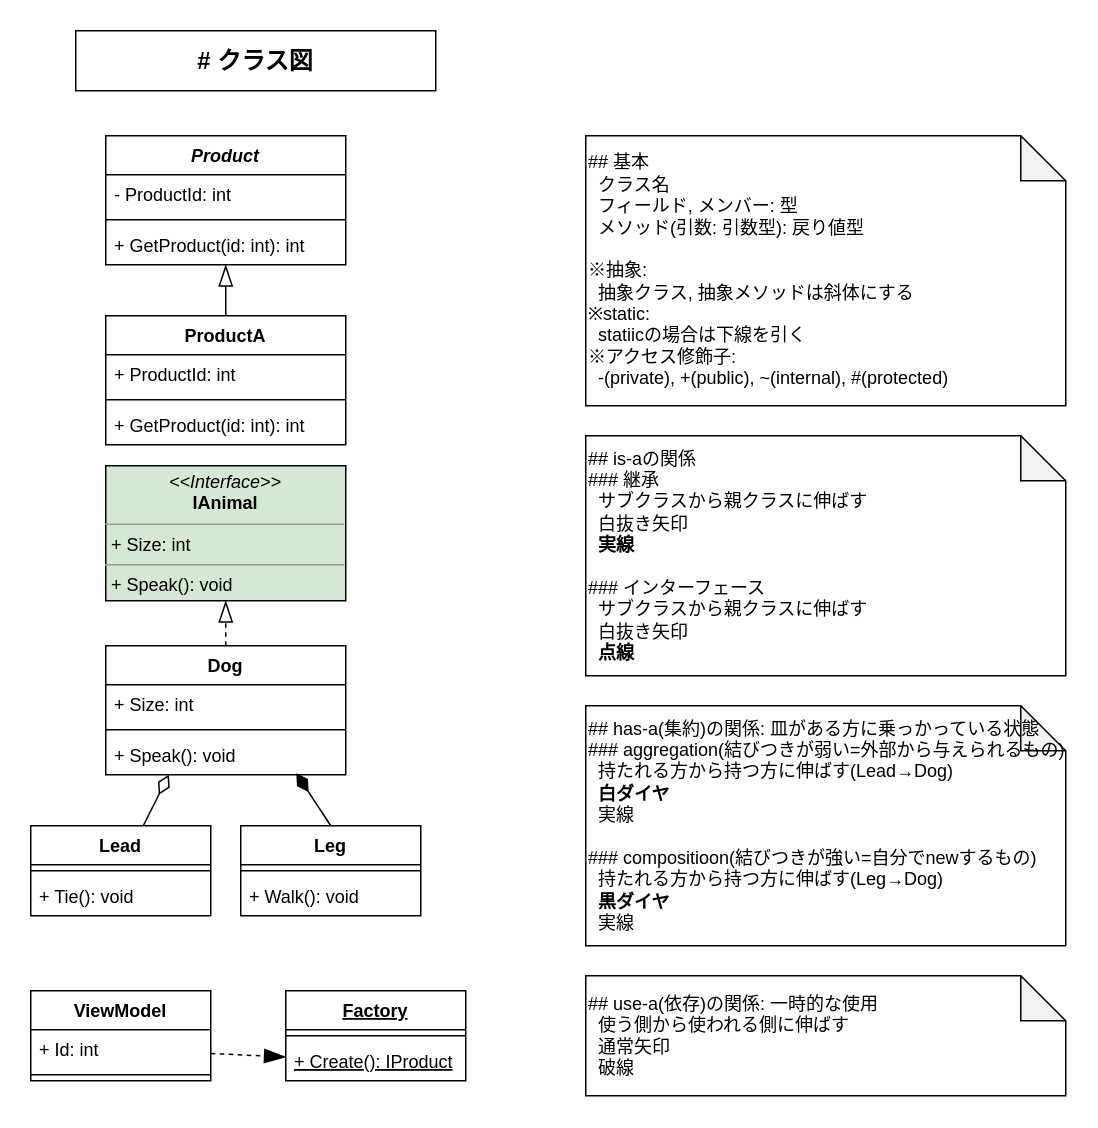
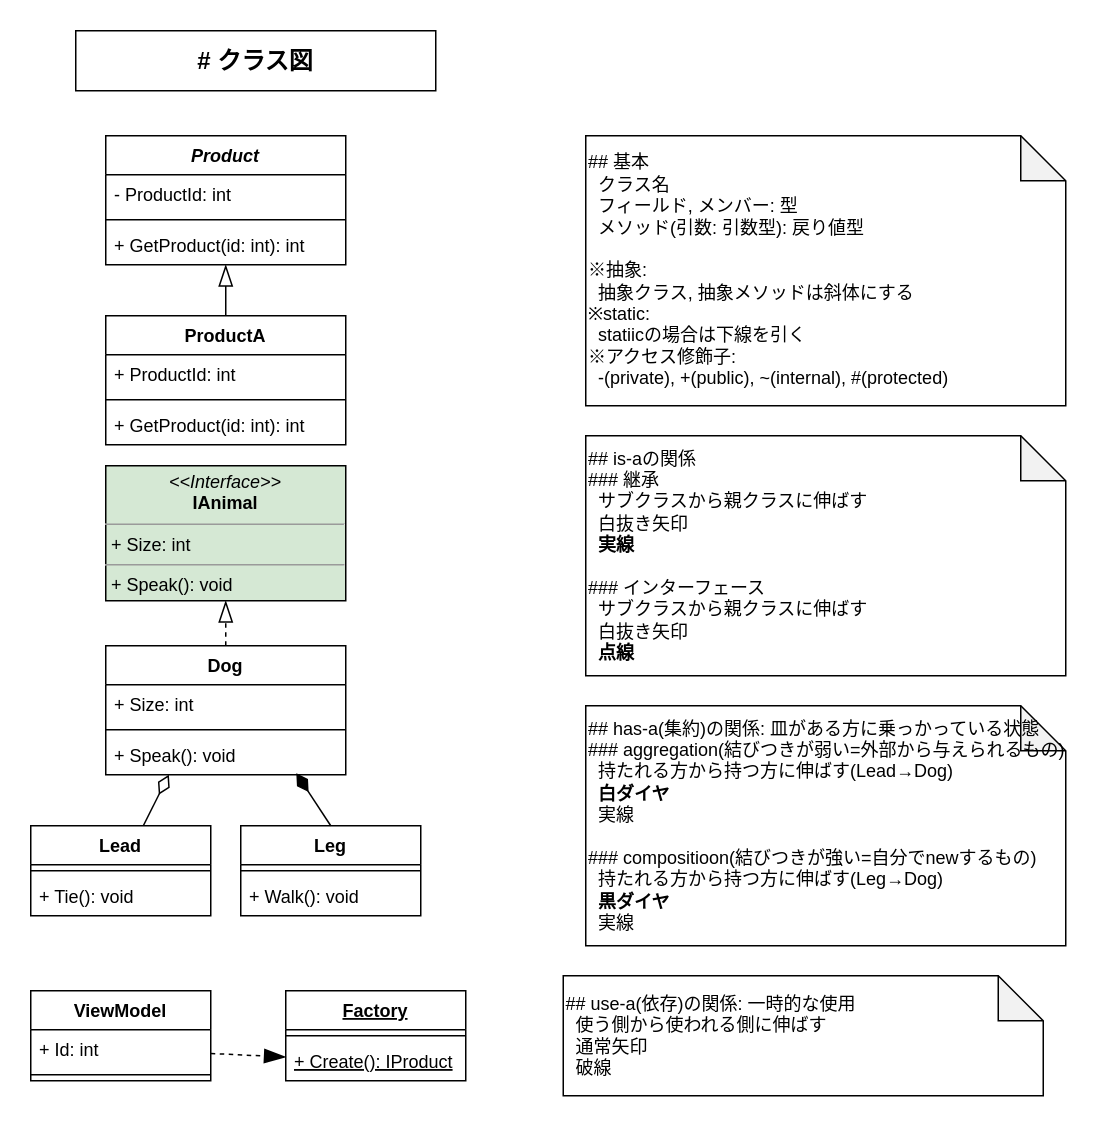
  <mxCell id="0" />
  <mxCell id="1" parent="0" />
  <mxCell id="2" value="Product" style="swimlane;fontStyle=3;align=center;verticalAlign=top;childLayout=stackLayout;horizontal=1;startSize=26;horizontalStack=0;resizeParent=1;resizeParentMax=0;resizeLast=0;collapsible=1;marginBottom=0;" parent="1" vertex="1"><mxGeometry x="70" y="90" width="160" height="86" as="geometry"><mxRectangle x="360" y="380" width="100" height="30" as="alternateBounds" /></mxGeometry></mxCell>
  <mxCell id="3" value="- ProductId: int" style="text;strokeColor=none;fillColor=none;align=left;verticalAlign=top;spacingLeft=4;spacingRight=4;overflow=hidden;rotatable=0;points=[[0,0.5],[1,0.5]];portConstraint=eastwest;" parent="2" vertex="1"><mxGeometry y="26" width="160" height="26" as="geometry" /></mxCell>
  <mxCell id="4" value="" style="line;strokeWidth=1;fillColor=none;align=left;verticalAlign=middle;spacingTop=-1;spacingLeft=3;spacingRight=3;rotatable=0;labelPosition=right;points=[];portConstraint=eastwest;strokeColor=inherit;" parent="2" vertex="1"><mxGeometry y="52" width="160" height="8" as="geometry" /></mxCell>
  <mxCell id="5" value="+ GetProduct(id: int): int" style="text;strokeColor=none;fillColor=none;align=left;verticalAlign=top;spacingLeft=4;spacingRight=4;overflow=hidden;rotatable=0;points=[[0,0.5],[1,0.5]];portConstraint=eastwest;" parent="2" vertex="1"><mxGeometry y="60" width="160" height="26" as="geometry" /></mxCell>
  <mxCell id="6" value="## 基本&lt;br&gt;&amp;nbsp; クラス名&lt;br&gt;&amp;nbsp; フィールド, メンバー: 型&lt;br&gt;&amp;nbsp; メソッド(引数: 引数型): 戻り値型&lt;br&gt;&lt;br&gt;※抽象: &lt;br&gt;&amp;nbsp; 抽象クラス, 抽象メソッドは斜体にする&lt;br&gt;※static:&lt;br&gt;&amp;nbsp; statiicの場合は下線を引く&lt;br&gt;※アクセス修飾子:&lt;br&gt;&amp;nbsp; -(private), +(public), ~(internal), #(protected)" style="shape=note;whiteSpace=wrap;html=1;backgroundOutline=1;darkOpacity=0.05;align=left;" parent="1" vertex="1"><mxGeometry x="390" y="90" width="320" height="180" as="geometry" /></mxCell>
  <mxCell id="7" value="&lt;b style=&quot;font-size: 16px;&quot;&gt;# クラス図&lt;/b&gt;" style="rounded=0;whiteSpace=wrap;html=1;fontSize=16;" parent="1" vertex="1"><mxGeometry x="50" y="20" width="240" height="40" as="geometry" /></mxCell>
  <mxCell id="8" value="" style="edgeStyle=none;html=1;fontSize=16;endArrow=blockThin;endFill=0;endSize=12;" parent="1" source="9" target="5" edge="1"><mxGeometry relative="1" as="geometry" /></mxCell>
  <mxCell id="9" value="ProductA" style="swimlane;fontStyle=1;align=center;verticalAlign=top;childLayout=stackLayout;horizontal=1;startSize=26;horizontalStack=0;resizeParent=1;resizeParentMax=0;resizeLast=0;collapsible=1;marginBottom=0;" parent="1" vertex="1"><mxGeometry x="70" y="210" width="160" height="86" as="geometry"><mxRectangle x="360" y="380" width="100" height="30" as="alternateBounds" /></mxGeometry></mxCell>
  <mxCell id="10" value="+ ProductId: int" style="text;strokeColor=none;fillColor=none;align=left;verticalAlign=top;spacingLeft=4;spacingRight=4;overflow=hidden;rotatable=0;points=[[0,0.5],[1,0.5]];portConstraint=eastwest;" parent="9" vertex="1"><mxGeometry y="26" width="160" height="26" as="geometry" /></mxCell>
  <mxCell id="11" value="" style="line;strokeWidth=1;fillColor=none;align=left;verticalAlign=middle;spacingTop=-1;spacingLeft=3;spacingRight=3;rotatable=0;labelPosition=right;points=[];portConstraint=eastwest;strokeColor=inherit;" parent="9" vertex="1"><mxGeometry y="52" width="160" height="8" as="geometry" /></mxCell>
  <mxCell id="12" value="+ GetProduct(id: int): int" style="text;strokeColor=none;fillColor=none;align=left;verticalAlign=top;spacingLeft=4;spacingRight=4;overflow=hidden;rotatable=0;points=[[0,0.5],[1,0.5]];portConstraint=eastwest;" parent="9" vertex="1"><mxGeometry y="60" width="160" height="26" as="geometry" /></mxCell>
  <mxCell id="13" value="## is-aの関係&lt;br&gt;### 継承&lt;br&gt;&amp;nbsp; サブクラスから親クラスに伸ばす&lt;br&gt;&amp;nbsp; 白抜き矢印&lt;br&gt;&lt;b&gt;&amp;nbsp; 実線&lt;br&gt;&lt;/b&gt;&lt;br&gt;### インターフェース&lt;br style=&quot;border-color: var(--border-color);&quot;&gt;&amp;nbsp; サブクラスから親クラスに伸ばす&lt;br style=&quot;border-color: var(--border-color);&quot;&gt;&amp;nbsp; 白抜き矢印&lt;br style=&quot;border-color: var(--border-color);&quot;&gt;&lt;b&gt;&amp;nbsp; 点線&lt;/b&gt;" style="shape=note;whiteSpace=wrap;html=1;backgroundOutline=1;darkOpacity=0.05;align=left;" parent="1" vertex="1"><mxGeometry x="390" y="290" width="320" height="160" as="geometry" /></mxCell>
  <mxCell id="14" value="&lt;p style=&quot;margin:0px;margin-top:4px;text-align:center;&quot;&gt;&lt;i&gt;&amp;lt;&amp;lt;Interface&amp;gt;&amp;gt;&lt;/i&gt;&lt;br&gt;&lt;b&gt;IAnimal&lt;/b&gt;&lt;/p&gt;&lt;hr size=&quot;1&quot;&gt;&lt;p style=&quot;margin:0px;margin-left:4px;&quot;&gt;+ Size: int&lt;br&gt;&lt;/p&gt;&lt;hr size=&quot;1&quot;&gt;&lt;p style=&quot;margin:0px;margin-left:4px;&quot;&gt;+ Speak(): void&lt;br&gt;&lt;/p&gt;" style="verticalAlign=top;align=left;overflow=fill;fontSize=12;fontFamily=Helvetica;html=1;fillColor=#d5e8d4;" parent="1" vertex="1"><mxGeometry x="70" y="310" width="160" height="90" as="geometry" /></mxCell>
  <mxCell id="15" value="" style="edgeStyle=none;html=1;fontSize=16;endArrow=blockThin;endFill=0;endSize=12;dashed=1;" parent="1" source="16" target="14" edge="1"><mxGeometry relative="1" as="geometry" /></mxCell>
  <mxCell id="16" value="Dog" style="swimlane;fontStyle=1;align=center;verticalAlign=top;childLayout=stackLayout;horizontal=1;startSize=26;horizontalStack=0;resizeParent=1;resizeParentMax=0;resizeLast=0;collapsible=1;marginBottom=0;" parent="1" vertex="1"><mxGeometry x="70" y="430" width="160" height="86" as="geometry"><mxRectangle x="360" y="380" width="100" height="30" as="alternateBounds" /></mxGeometry></mxCell>
  <mxCell id="17" value="+ Size: int" style="text;strokeColor=none;fillColor=none;align=left;verticalAlign=top;spacingLeft=4;spacingRight=4;overflow=hidden;rotatable=0;points=[[0,0.5],[1,0.5]];portConstraint=eastwest;" parent="16" vertex="1"><mxGeometry y="26" width="160" height="26" as="geometry" /></mxCell>
  <mxCell id="18" value="" style="line;strokeWidth=1;fillColor=none;align=left;verticalAlign=middle;spacingTop=-1;spacingLeft=3;spacingRight=3;rotatable=0;labelPosition=right;points=[];portConstraint=eastwest;strokeColor=inherit;" parent="16" vertex="1"><mxGeometry y="52" width="160" height="8" as="geometry" /></mxCell>
  <mxCell id="19" value="+ Speak(): void" style="text;strokeColor=none;fillColor=none;align=left;verticalAlign=top;spacingLeft=4;spacingRight=4;overflow=hidden;rotatable=0;points=[[0,0.5],[1,0.5]];portConstraint=eastwest;" parent="16" vertex="1"><mxGeometry y="60" width="160" height="26" as="geometry" /></mxCell>
  <mxCell id="20" value="" style="edgeStyle=none;html=1;fontSize=16;endArrow=diamondThin;endFill=0;endSize=12;entryX=0.263;entryY=1;entryDx=0;entryDy=0;entryPerimeter=0;" parent="1" source="21" target="19" edge="1"><mxGeometry relative="1" as="geometry" /></mxCell>
  <mxCell id="21" value="Lead" style="swimlane;fontStyle=1;align=center;verticalAlign=top;childLayout=stackLayout;horizontal=1;startSize=26;horizontalStack=0;resizeParent=1;resizeParentMax=0;resizeLast=0;collapsible=1;marginBottom=0;" parent="1" vertex="1"><mxGeometry x="20" y="550" width="120" height="60" as="geometry"><mxRectangle x="360" y="380" width="100" height="30" as="alternateBounds" /></mxGeometry></mxCell>
  <mxCell id="22" value="" style="line;strokeWidth=1;fillColor=none;align=left;verticalAlign=middle;spacingTop=-1;spacingLeft=3;spacingRight=3;rotatable=0;labelPosition=right;points=[];portConstraint=eastwest;strokeColor=inherit;" parent="21" vertex="1"><mxGeometry y="26" width="120" height="8" as="geometry" /></mxCell>
  <mxCell id="23" value="+ Tie(): void" style="text;strokeColor=none;fillColor=none;align=left;verticalAlign=top;spacingLeft=4;spacingRight=4;overflow=hidden;rotatable=0;points=[[0,0.5],[1,0.5]];portConstraint=eastwest;" parent="21" vertex="1"><mxGeometry y="34" width="120" height="26" as="geometry" /></mxCell>
  <mxCell id="24" value="## has-a(集約)の関係: 皿がある方に乗っかっている状態&lt;br&gt;### aggregation(結びつきが弱い=外部から与えられるもの)&lt;br&gt;&amp;nbsp; 持たれる方から持つ方に伸ばす(Lead→Dog)&lt;br&gt;&lt;b&gt;&amp;nbsp; 白ダイヤ&lt;br&gt;&lt;/b&gt;&amp;nbsp; 実線&lt;br&gt;&lt;br&gt;### compositioon(結びつきが強い=自分でnewするもの)&lt;br&gt;&amp;nbsp;&amp;nbsp;&lt;span style=&quot;border-color: var(--border-color);&quot;&gt;持たれる方から持つ方に伸ばす(Leg→Dog)&lt;/span&gt;&lt;br style=&quot;border-color: var(--border-color);&quot;&gt;&lt;b&gt;&amp;nbsp; 黒ダイヤ&lt;br style=&quot;border-color: var(--border-color);&quot;&gt;&lt;/b&gt;&amp;nbsp; 実線" style="shape=note;whiteSpace=wrap;html=1;backgroundOutline=1;darkOpacity=0.05;align=left;" parent="1" vertex="1"><mxGeometry x="390" y="470" width="320" height="160" as="geometry" /></mxCell>
  <mxCell id="25" value="Leg" style="swimlane;fontStyle=1;align=center;verticalAlign=top;childLayout=stackLayout;horizontal=1;startSize=26;horizontalStack=0;resizeParent=1;resizeParentMax=0;resizeLast=0;collapsible=1;marginBottom=0;" parent="1" vertex="1"><mxGeometry x="160" y="550" width="120" height="60" as="geometry"><mxRectangle x="360" y="380" width="100" height="30" as="alternateBounds" /></mxGeometry></mxCell>
  <mxCell id="26" value="" style="line;strokeWidth=1;fillColor=none;align=left;verticalAlign=middle;spacingTop=-1;spacingLeft=3;spacingRight=3;rotatable=0;labelPosition=right;points=[];portConstraint=eastwest;strokeColor=inherit;" parent="25" vertex="1"><mxGeometry y="26" width="120" height="8" as="geometry" /></mxCell>
  <mxCell id="27" value="+ Walk(): void" style="text;strokeColor=none;fillColor=none;align=left;verticalAlign=top;spacingLeft=4;spacingRight=4;overflow=hidden;rotatable=0;points=[[0,0.5],[1,0.5]];portConstraint=eastwest;" parent="25" vertex="1"><mxGeometry y="34" width="120" height="26" as="geometry" /></mxCell>
  <mxCell id="28" value="" style="edgeStyle=none;html=1;fontSize=16;endArrow=diamondThin;endFill=1;endSize=12;entryX=0.794;entryY=0.962;entryDx=0;entryDy=0;entryPerimeter=0;exitX=0.5;exitY=0;exitDx=0;exitDy=0;" parent="1" source="25" target="19" edge="1"><mxGeometry relative="1" as="geometry"><mxPoint x="107.694" y="560" as="sourcePoint" /><mxPoint x="122.08" y="526" as="targetPoint" /></mxGeometry></mxCell>
  <mxCell id="29" value="ViewModel" style="swimlane;fontStyle=1;align=center;verticalAlign=top;childLayout=stackLayout;horizontal=1;startSize=26;horizontalStack=0;resizeParent=1;resizeParentMax=0;resizeLast=0;collapsible=1;marginBottom=0;" parent="1" vertex="1"><mxGeometry x="20" y="660" width="120" height="60" as="geometry"><mxRectangle x="360" y="380" width="100" height="30" as="alternateBounds" /></mxGeometry></mxCell>
  <mxCell id="30" value="+ Id: int" style="text;strokeColor=none;fillColor=none;align=left;verticalAlign=top;spacingLeft=4;spacingRight=4;overflow=hidden;rotatable=0;points=[[0,0.5],[1,0.5]];portConstraint=eastwest;" parent="29" vertex="1"><mxGeometry y="26" width="120" height="26" as="geometry" /></mxCell>
  <mxCell id="31" value="" style="line;strokeWidth=1;fillColor=none;align=left;verticalAlign=middle;spacingTop=-1;spacingLeft=3;spacingRight=3;rotatable=0;labelPosition=right;points=[];portConstraint=eastwest;strokeColor=inherit;" parent="29" vertex="1"><mxGeometry y="52" width="120" height="8" as="geometry" /></mxCell>
  <mxCell id="32" value="Factory" style="swimlane;fontStyle=5;align=center;verticalAlign=top;childLayout=stackLayout;horizontal=1;startSize=26;horizontalStack=0;resizeParent=1;resizeParentMax=0;resizeLast=0;collapsible=1;marginBottom=0;" parent="1" vertex="1"><mxGeometry x="190" y="660" width="120" height="60" as="geometry"><mxRectangle x="360" y="380" width="100" height="30" as="alternateBounds" /></mxGeometry></mxCell>
  <mxCell id="33" value="" style="line;strokeWidth=1;fillColor=none;align=left;verticalAlign=middle;spacingTop=-1;spacingLeft=3;spacingRight=3;rotatable=0;labelPosition=right;points=[];portConstraint=eastwest;strokeColor=inherit;" parent="32" vertex="1"><mxGeometry y="26" width="120" height="8" as="geometry" /></mxCell>
  <mxCell id="34" value="+ Create(): IProduct" style="text;strokeColor=none;fillColor=none;align=left;verticalAlign=top;spacingLeft=4;spacingRight=4;overflow=hidden;rotatable=0;points=[[0,0.5],[1,0.5]];portConstraint=eastwest;fontStyle=4" parent="32" vertex="1"><mxGeometry y="34" width="120" height="26" as="geometry" /></mxCell>
- <mxCell id="35" value="## use-a(依存)の関係: 一時的な使用&lt;br&gt;&amp;nbsp; 使う側から使われる側に伸ばす&lt;br&gt;&amp;nbsp; 通常矢印&lt;br&gt;&amp;nbsp; 破線" style="shape=note;whiteSpace=wrap;html=1;backgroundOutline=1;darkOpacity=0.05;align=left;" parent="1" vertex="1"><mxGeometry x="390" y="650" width="320" height="80" as="geometry" /></mxCell>
+ <mxCell id="35" value="## use-a(依存)の関係: 一時的な使用&lt;br&gt;&amp;nbsp; 使う側から使われる側に伸ばす&lt;br&gt;&amp;nbsp; 通常矢印&lt;br&gt;&amp;nbsp; 破線" style="shape=note;whiteSpace=wrap;html=1;backgroundOutline=1;darkOpacity=0.05;align=left;" parent="1" vertex="1"><mxGeometry x="375" y="650" width="320" height="80" as="geometry" /></mxCell>
  <mxCell id="36" value="" style="edgeStyle=none;html=1;fontSize=16;startArrow=none;startFill=0;endArrow=blockThin;endFill=1;endSize=12;dashed=1;" parent="1" source="30" target="34" edge="1"><mxGeometry relative="1" as="geometry" /></mxCell>
